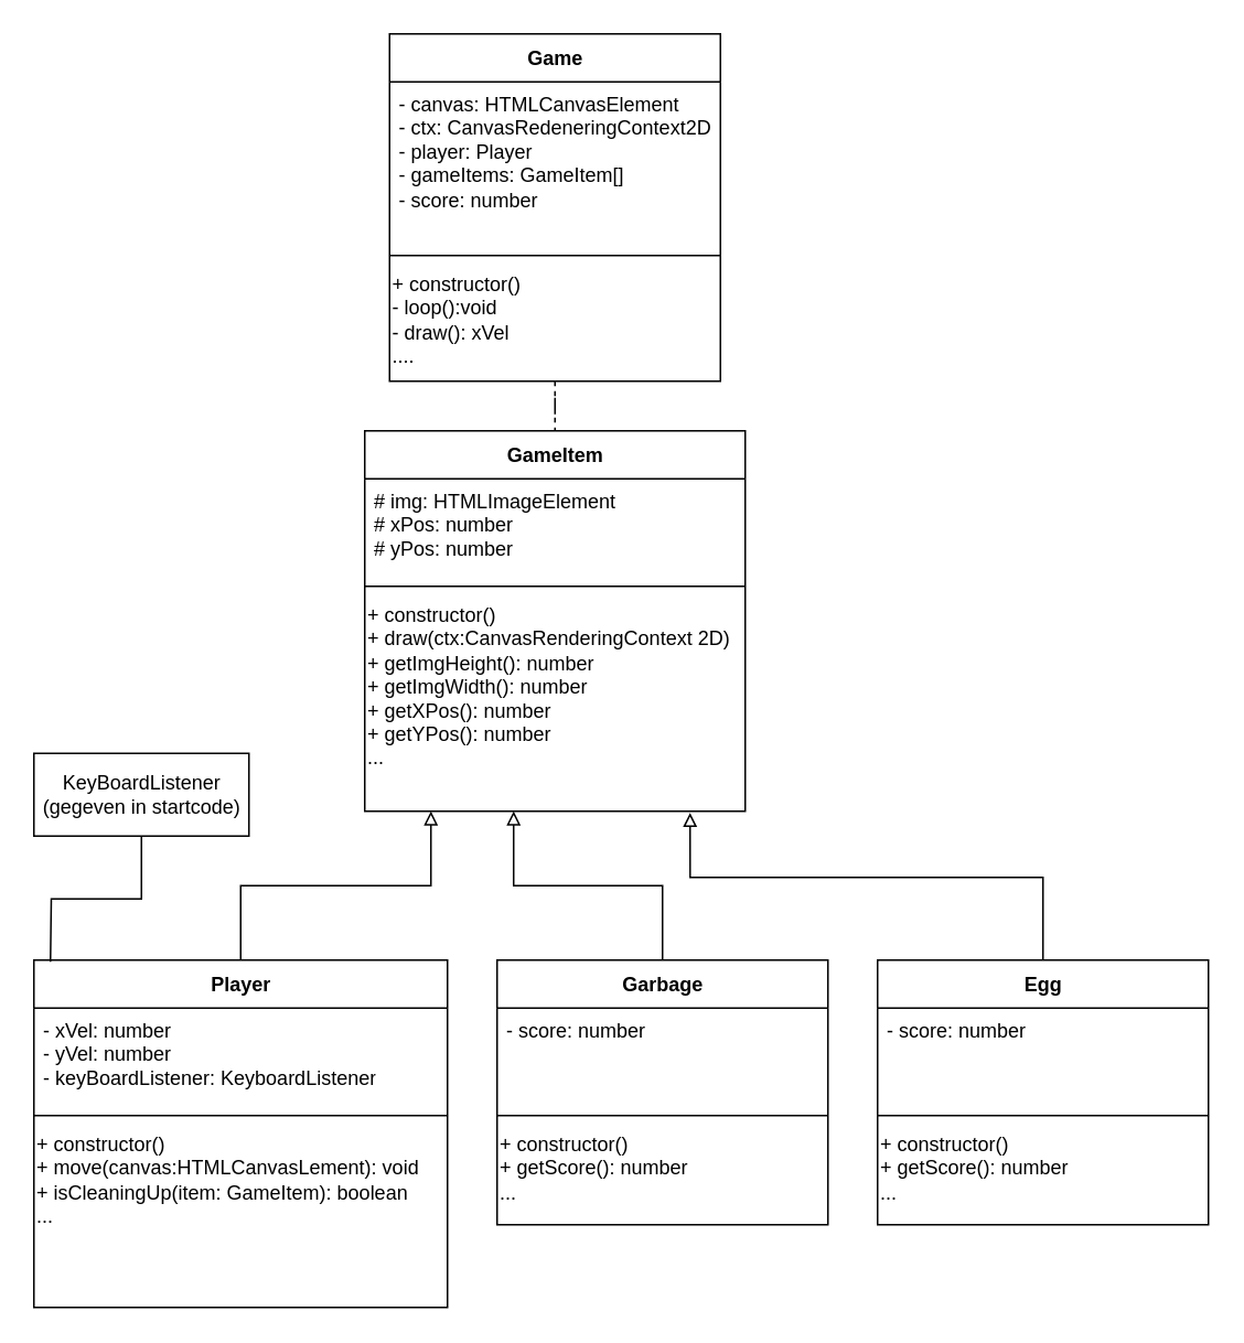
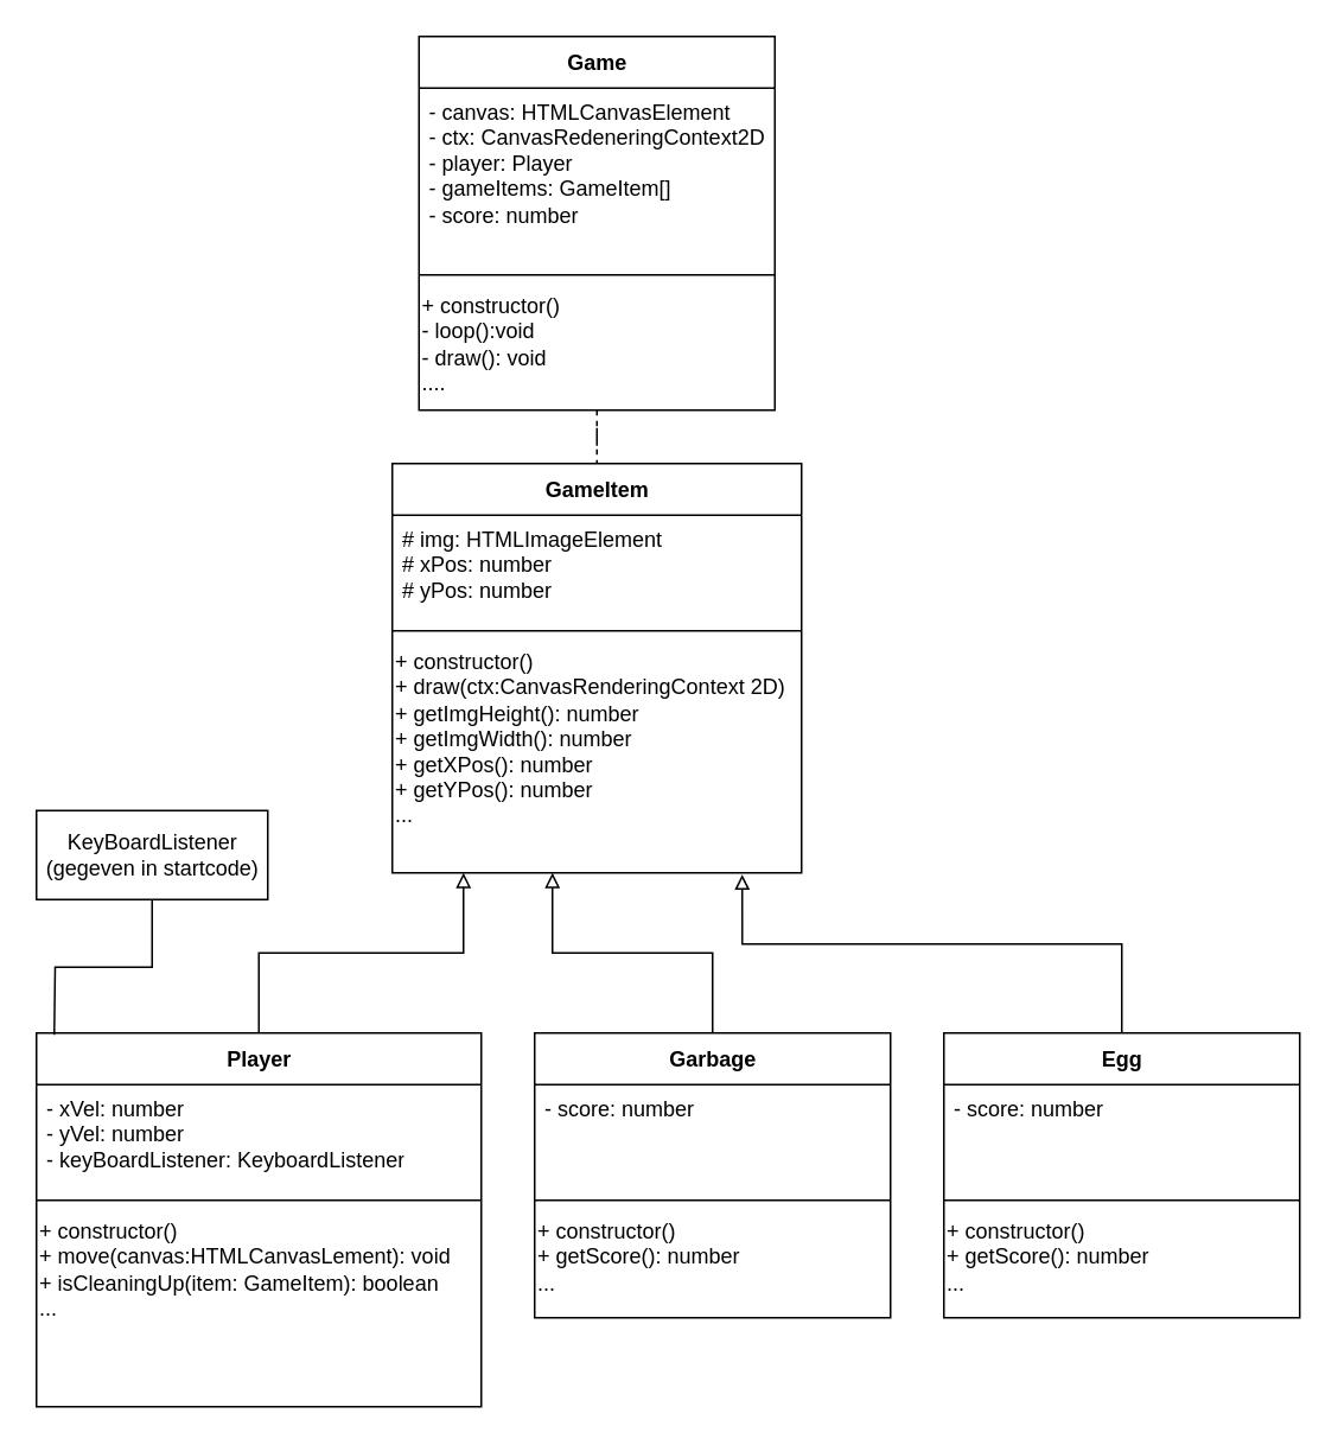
  <mxCell id="0" />
  <mxCell id="1" parent="0" />
  <mxCell id="2" value="Game" style="swimlane;fontStyle=1;align=center;verticalAlign=middle;childLayout=stackLayout;horizontal=1;startSize=29;horizontalStack=0;resizeParent=1;resizeParentMax=0;resizeLast=0;collapsible=0;marginBottom=0;html=1;" vertex="1" parent="1"><mxGeometry x="235" y="20" width="200" height="210" as="geometry" /></mxCell>
  <mxCell id="3" value="- canvas: HTMLCanvasElement&lt;br&gt;- ctx: CanvasRedeneringContext2D&lt;br&gt;- player: Player&lt;br&gt;- gameItems: GameItem[]&lt;br&gt;- score: number" style="text;html=1;strokeColor=none;fillColor=none;align=left;verticalAlign=top;spacingLeft=4;spacingRight=4;overflow=hidden;rotatable=0;points=[[0,0.5],[1,0.5]];portConstraint=eastwest;" vertex="1" parent="2"><mxGeometry y="29" width="200" height="101" as="geometry" /></mxCell>
  <mxCell id="4" value="" style="line;strokeWidth=1;fillColor=none;align=left;verticalAlign=middle;spacingTop=-1;spacingLeft=3;spacingRight=3;rotatable=0;labelPosition=right;points=[];portConstraint=eastwest;" vertex="1" parent="2"><mxGeometry y="130" width="200" height="8" as="geometry" /></mxCell>
- <mxCell id="5" value="&lt;font face=&quot;helvetica&quot;&gt;+ constructor()&lt;br&gt;- loop():void&lt;br&gt;- draw(): xVel&lt;br&gt;....&lt;br&gt;&lt;/font&gt;" style="text;whiteSpace=wrap;html=1;" vertex="1" parent="2"><mxGeometry y="138" width="200" height="72" as="geometry" /></mxCell>
+ <mxCell id="5" value="&lt;font face=&quot;helvetica&quot;&gt;+ constructor()&lt;br&gt;- loop():void&lt;br&gt;- draw(): void&lt;br&gt;....&lt;br&gt;&lt;/font&gt;" style="text;whiteSpace=wrap;html=1;" vertex="1" parent="2"><mxGeometry y="138" width="200" height="72" as="geometry" /></mxCell>
  <mxCell id="6" value="GameItem" style="swimlane;fontStyle=1;align=center;verticalAlign=middle;childLayout=stackLayout;horizontal=1;startSize=29;horizontalStack=0;resizeParent=1;resizeParentMax=0;resizeLast=0;collapsible=0;marginBottom=0;html=1;" vertex="1" parent="1"><mxGeometry x="220" y="260" width="230" height="230" as="geometry" /></mxCell>
  <mxCell id="7" value="# img: HTMLImageElement&lt;br&gt;# xPos: number&lt;br&gt;# yPos: number&lt;br&gt;" style="text;html=1;strokeColor=none;fillColor=none;align=left;verticalAlign=top;spacingLeft=4;spacingRight=4;overflow=hidden;rotatable=0;points=[[0,0.5],[1,0.5]];portConstraint=eastwest;" vertex="1" parent="6"><mxGeometry y="29" width="230" height="61" as="geometry" /></mxCell>
  <mxCell id="8" value="" style="line;strokeWidth=1;fillColor=none;align=left;verticalAlign=middle;spacingTop=-1;spacingLeft=3;spacingRight=3;rotatable=0;labelPosition=right;points=[];portConstraint=eastwest;" vertex="1" parent="6"><mxGeometry y="90" width="230" height="8" as="geometry" /></mxCell>
  <mxCell id="9" value="&lt;font face=&quot;helvetica&quot;&gt;+ constructor()&lt;br&gt;+ draw(ctx:CanvasRenderingContext 2D)&lt;br&gt;+ getImgHeight(): number&lt;br&gt;+ getImgWidth(): number&lt;br&gt;+ getXPos(): number&lt;br&gt;+ getYPos(): number&lt;br&gt;...&lt;br&gt;&lt;/font&gt;" style="text;whiteSpace=wrap;html=1;" vertex="1" parent="6"><mxGeometry y="98" width="230" height="132" as="geometry" /></mxCell>
  <mxCell id="10" style="edgeStyle=orthogonalEdgeStyle;rounded=0;orthogonalLoop=1;jettySize=auto;html=1;entryX=0.5;entryY=0;entryDx=0;entryDy=0;endArrow=none;endFill=0;dashed=1;" edge="1" parent="1" source="5" target="6"><mxGeometry relative="1" as="geometry" /></mxCell>
  <mxCell id="11" style="edgeStyle=orthogonalEdgeStyle;rounded=0;orthogonalLoop=1;jettySize=auto;html=1;endArrow=block;endFill=0;" edge="1" parent="1" source="12" target="9"><mxGeometry relative="1" as="geometry"><Array as="points"><mxPoint x="145" y="535" /><mxPoint x="260" y="535" /></Array></mxGeometry></mxCell>
  <mxCell id="12" value="Player" style="swimlane;fontStyle=1;align=center;verticalAlign=middle;childLayout=stackLayout;horizontal=1;startSize=29;horizontalStack=0;resizeParent=1;resizeParentMax=0;resizeLast=0;collapsible=0;marginBottom=0;html=1;" vertex="1" parent="1"><mxGeometry x="20" y="580" width="250" height="210" as="geometry" /></mxCell>
  <mxCell id="13" value="- xVel: number&lt;br&gt;- yVel: number&lt;br&gt;- keyBoardListener: KeyboardListener" style="text;html=1;strokeColor=none;fillColor=none;align=left;verticalAlign=top;spacingLeft=4;spacingRight=4;overflow=hidden;rotatable=0;points=[[0,0.5],[1,0.5]];portConstraint=eastwest;" vertex="1" parent="12"><mxGeometry y="29" width="250" height="61" as="geometry" /></mxCell>
  <mxCell id="14" value="" style="line;strokeWidth=1;fillColor=none;align=left;verticalAlign=middle;spacingTop=-1;spacingLeft=3;spacingRight=3;rotatable=0;labelPosition=right;points=[];portConstraint=eastwest;" vertex="1" parent="12"><mxGeometry y="90" width="250" height="8" as="geometry" /></mxCell>
  <mxCell id="15" value="&lt;font face=&quot;helvetica&quot;&gt;+ constructor()&lt;br&gt;+ move(canvas:HTMLCanvasLement): void&lt;br&gt;+ isCleaningUp(item: GameItem): boolean&lt;br&gt;...&lt;br&gt;&lt;/font&gt;" style="text;whiteSpace=wrap;html=1;" vertex="1" parent="12"><mxGeometry y="98" width="250" height="112" as="geometry" /></mxCell>
  <mxCell id="16" style="edgeStyle=orthogonalEdgeStyle;rounded=0;orthogonalLoop=1;jettySize=auto;html=1;endArrow=block;endFill=0;" edge="1" parent="1" source="17" target="9"><mxGeometry relative="1" as="geometry"><Array as="points"><mxPoint x="400" y="535" /><mxPoint x="310" y="535" /></Array></mxGeometry></mxCell>
  <mxCell id="17" value="Garbage" style="swimlane;fontStyle=1;align=center;verticalAlign=middle;childLayout=stackLayout;horizontal=1;startSize=29;horizontalStack=0;resizeParent=1;resizeParentMax=0;resizeLast=0;collapsible=0;marginBottom=0;html=1;" vertex="1" parent="1"><mxGeometry y="580" width="200" height="160" as="geometry" x="300" /></mxCell>
  <mxCell id="18" value="- score: number" style="text;html=1;strokeColor=none;fillColor=none;align=left;verticalAlign=top;spacingLeft=4;spacingRight=4;overflow=hidden;rotatable=0;points=[[0,0.5],[1,0.5]];portConstraint=eastwest;" vertex="1" parent="17"><mxGeometry y="29" width="200" height="61" as="geometry" /></mxCell>
  <mxCell id="19" value="" style="line;strokeWidth=1;fillColor=none;align=left;verticalAlign=middle;spacingTop=-1;spacingLeft=3;spacingRight=3;rotatable=0;labelPosition=right;points=[];portConstraint=eastwest;" vertex="1" parent="17"><mxGeometry y="90" width="200" height="8" as="geometry" /></mxCell>
  <mxCell id="20" value="&lt;font face=&quot;helvetica&quot;&gt;+ constructor()&lt;br&gt;+ getScore(): number&lt;br&gt;...&lt;br&gt;&lt;/font&gt;" style="text;whiteSpace=wrap;html=1;" vertex="1" parent="17"><mxGeometry y="98" width="200" height="62" as="geometry" /></mxCell>
  <mxCell id="21" style="edgeStyle=orthogonalEdgeStyle;rounded=0;orthogonalLoop=1;jettySize=auto;html=1;endArrow=none;endFill=0;" edge="1" parent="1" source="22"><mxGeometry relative="1" as="geometry"><mxPoint x="30" y="581" as="targetPoint" /></mxGeometry></mxCell>
  <mxCell id="22" value="KeyBoardListener&lt;br&gt;(gegeven in startcode)" style="html=1;" vertex="1" parent="1"><mxGeometry x="20" y="455" width="130" height="50" as="geometry" /></mxCell>
  <mxCell id="23" style="edgeStyle=orthogonalEdgeStyle;rounded=0;orthogonalLoop=1;jettySize=auto;html=1;endArrow=block;endFill=0;entryX=0.855;entryY=1.007;entryDx=0;entryDy=0;entryPerimeter=0;" edge="1" parent="1" source="24" target="9"><mxGeometry relative="1" as="geometry"><mxPoint x="420" y="500" as="targetPoint" /><Array as="points"><mxPoint x="630" y="530" /><mxPoint x="417" y="530" /></Array></mxGeometry></mxCell>
  <mxCell id="24" value="Egg" style="swimlane;fontStyle=1;align=center;verticalAlign=middle;childLayout=stackLayout;horizontal=1;startSize=29;horizontalStack=0;resizeParent=1;resizeParentMax=0;resizeLast=0;collapsible=0;marginBottom=0;html=1;" vertex="1" parent="1"><mxGeometry x="530" y="580" width="200" height="160" as="geometry" /></mxCell>
  <mxCell id="25" value="- score: number" style="text;html=1;strokeColor=none;fillColor=none;align=left;verticalAlign=top;spacingLeft=4;spacingRight=4;overflow=hidden;rotatable=0;points=[[0,0.5],[1,0.5]];portConstraint=eastwest;" vertex="1" parent="24"><mxGeometry y="29" width="200" height="61" as="geometry" /></mxCell>
  <mxCell id="26" value="" style="line;strokeWidth=1;fillColor=none;align=left;verticalAlign=middle;spacingTop=-1;spacingLeft=3;spacingRight=3;rotatable=0;labelPosition=right;points=[];portConstraint=eastwest;" vertex="1" parent="24"><mxGeometry y="90" width="200" height="8" as="geometry" /></mxCell>
  <mxCell id="27" value="&lt;font face=&quot;helvetica&quot;&gt;+ constructor()&lt;br&gt;+ getScore(): number&lt;br&gt;...&lt;br&gt;&lt;/font&gt;" style="text;whiteSpace=wrap;html=1;" vertex="1" parent="24"><mxGeometry y="98" width="200" height="62" as="geometry" /></mxCell>
